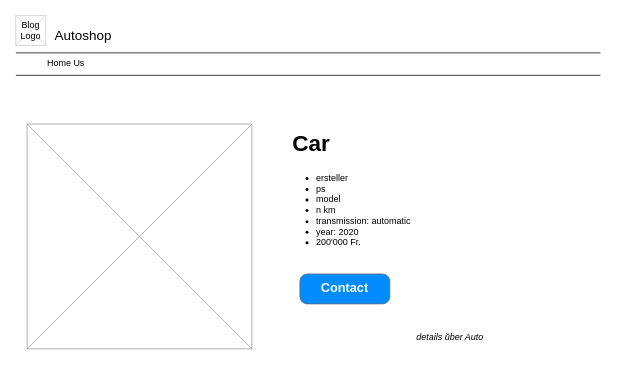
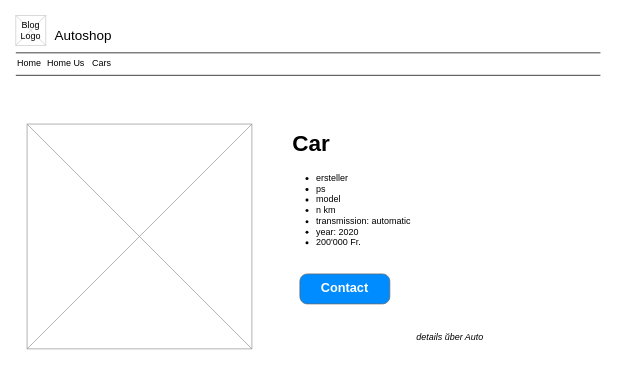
  <mxCell id="0" />
  <mxCell id="1" parent="0" />
  <mxCell id="2" value="Autoshop" style="text;spacingTop=-5;fontSize=18;fontStyle=0" parent="1" vertex="1"><mxGeometry x="70" y="35" width="230" height="20" as="geometry" /></mxCell>
  <mxCell id="3" value="" style="line;strokeWidth=1" parent="1" vertex="1"><mxGeometry x="20" y="65" width="780" height="10" as="geometry" /></mxCell>
  <mxCell id="4" value="" style="line;strokeWidth=1" parent="1" vertex="1"><mxGeometry x="20" y="95" width="780" height="10" as="geometry" /></mxCell>
+ <mxCell id="5" value="Home" style="text;spacingTop=-5;" parent="1" vertex="1"><mxGeometry x="20" y="75" width="30" height="20" as="geometry" /></mxCell>
  <mxCell id="6" value="Home Us" style="text;spacingTop=-5;" parent="1" vertex="1"><mxGeometry x="60" y="75" width="30" height="20" as="geometry" /></mxCell>
  <mxCell id="7" value="" style="verticalLabelPosition=bottom;verticalAlign=top;strokeWidth=1;shape=mxgraph.mockup.graphics.iconGrid;strokeColor=#CCCCCC;gridSize=1,1;" parent="1" vertex="1"><mxGeometry x="20" y="20" width="40" height="40" as="geometry" /></mxCell>
  <mxCell id="8" value="Blog &#10;Logo" style="text;spacingTop=-5;align=center" parent="1" vertex="1"><mxGeometry x="20" y="25" width="40" height="40" as="geometry" /></mxCell>
  <mxCell id="9" value="" style="verticalLabelPosition=bottom;shadow=0;dashed=0;align=center;html=1;verticalAlign=top;strokeWidth=1;shape=mxgraph.mockup.graphics.simpleIcon;strokeColor=#999999;" parent="1" vertex="1"><mxGeometry x="35" y="165" width="300" height="300" as="geometry" /></mxCell>
  <mxCell id="10" value="&lt;b&gt;&lt;font style=&quot;font-size: 30px;&quot;&gt;Car&lt;/font&gt;&lt;/b&gt;" style="text;html=1;align=center;verticalAlign=middle;resizable=0;points=[];autosize=1;strokeColor=none;fillColor=none;" parent="1" vertex="1"><mxGeometry x="379" y="165" width="70" height="50" as="geometry" /></mxCell>
  <mxCell id="11" value="&lt;div align=&quot;left&quot;&gt;&lt;ul&gt;&lt;li&gt;ersteller&lt;/li&gt;&lt;li&gt;ps&lt;/li&gt;&lt;li&gt;model&lt;br&gt;&lt;/li&gt;&lt;li&gt;&lt;div&gt;n km&lt;/div&gt;&lt;/li&gt;&lt;li&gt;transmission: automatic&lt;/li&gt;&lt;li&gt;year: 2020&lt;/li&gt;&lt;li&gt;200'000 Fr.&lt;br&gt;&lt;/li&gt;&lt;/ul&gt;&lt;/div&gt;" style="text;html=1;align=left;verticalAlign=middle;resizable=0;points=[];autosize=1;strokeColor=none;fillColor=none;" parent="1" vertex="1"><mxGeometry x="379" y="205" width="190" height="150" as="geometry" /></mxCell>
  <mxCell id="12" value="Contact" style="strokeWidth=1;shadow=0;dashed=0;align=center;html=1;shape=mxgraph.mockup.buttons.button;strokeColor=#666666;fontColor=#ffffff;mainText=;buttonStyle=round;fontSize=17;fontStyle=1;fillColor=#008cff;whiteSpace=wrap;" parent="1" vertex="1"><mxGeometry x="399" y="365" width="120" height="40" as="geometry" /></mxCell>
  <mxCell id="13" value="&lt;i&gt;details ŭber Auto&lt;/i&gt;" style="text;html=1;align=center;verticalAlign=middle;whiteSpace=wrap;rounded=0;" parent="1" vertex="1"><mxGeometry x="399" y="435" width="401" height="30" as="geometry" /></mxCell>
+ <mxCell id="14" value="Cars" style="text;spacingTop=-5;" vertex="1" parent="1"><mxGeometry x="120" y="75" width="30" height="20" as="geometry" /></mxCell>
